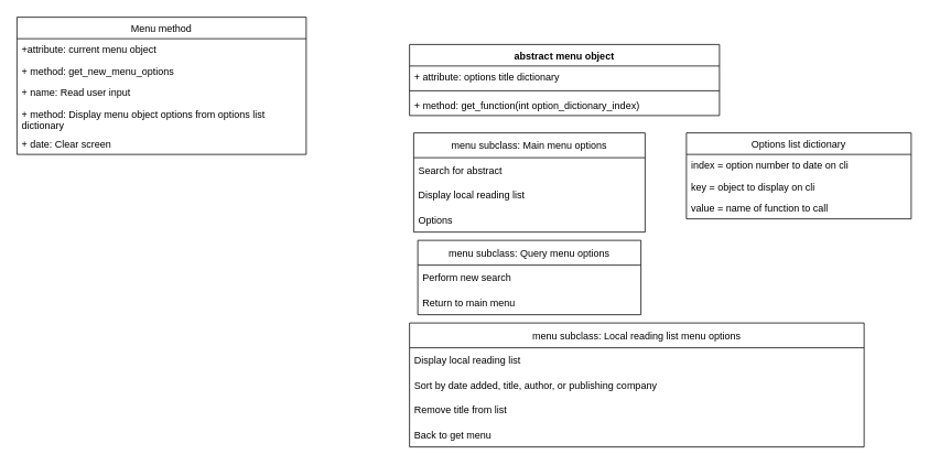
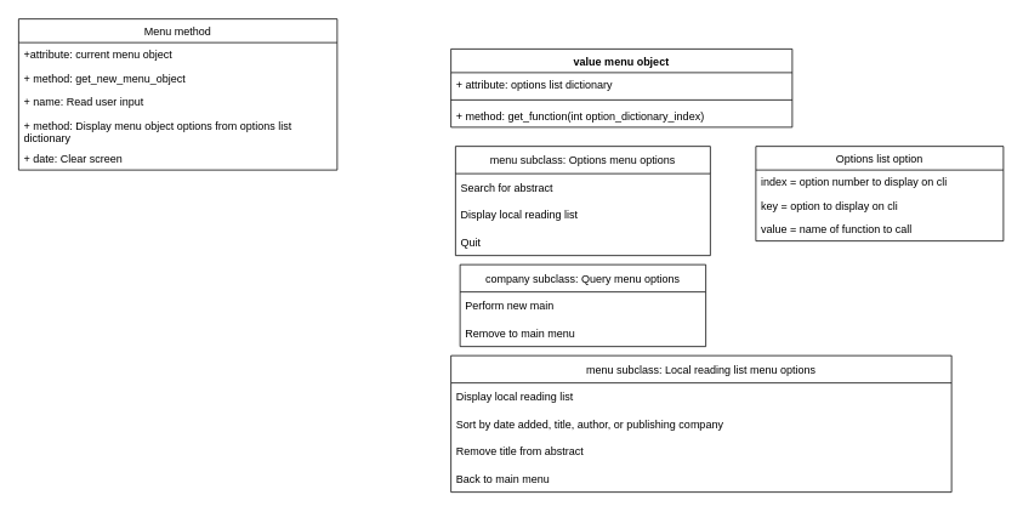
  <mxCell id="0" />
  <mxCell id="1" parent="0" />
- <mxCell id="2" value="menu subclass: Main menu options" style="swimlane;fontStyle=0;childLayout=stackLayout;horizontal=1;startSize=30;horizontalStack=0;resizeParent=1;resizeParentMax=0;resizeLast=0;collapsible=1;marginBottom=0;" parent="1" vertex="1"><mxGeometry x="500" y="160" width="280" height="120" as="geometry" /></mxCell>
+ <mxCell id="2" value="menu subclass: Options menu options" style="swimlane;fontStyle=0;childLayout=stackLayout;horizontal=1;startSize=30;horizontalStack=0;resizeParent=1;resizeParentMax=0;resizeLast=0;collapsible=1;marginBottom=0;" parent="1" vertex="1"><mxGeometry x="500" y="160" width="280" height="120" as="geometry" /></mxCell>
  <mxCell id="3" value="Search for abstract" style="text;strokeColor=none;fillColor=none;align=left;verticalAlign=middle;spacingLeft=4;spacingRight=4;overflow=hidden;points=[[0,0.5],[1,0.5]];portConstraint=eastwest;rotatable=0;" parent="2" vertex="1"><mxGeometry y="30" width="280" height="30" as="geometry" /></mxCell>
  <mxCell id="4" value="Display local reading list" style="text;strokeColor=none;fillColor=none;align=left;verticalAlign=middle;spacingLeft=4;spacingRight=4;overflow=hidden;points=[[0,0.5],[1,0.5]];portConstraint=eastwest;rotatable=0;" parent="2" vertex="1"><mxGeometry y="60" width="280" height="30" as="geometry" /></mxCell>
- <mxCell id="5" value="Options" style="text;strokeColor=none;fillColor=none;align=left;verticalAlign=middle;spacingLeft=4;spacingRight=4;overflow=hidden;points=[[0,0.5],[1,0.5]];portConstraint=eastwest;rotatable=0;" parent="2" vertex="1"><mxGeometry y="90" width="280" height="30" as="geometry" /></mxCell>
- <mxCell id="6" value="menu subclass: Query menu options" style="swimlane;fontStyle=0;childLayout=stackLayout;horizontal=1;startSize=30;horizontalStack=0;resizeParent=1;resizeParentMax=0;resizeLast=0;collapsible=1;marginBottom=0;" parent="1" vertex="1"><mxGeometry x="505" y="290" width="270" height="90" as="geometry" /></mxCell>
- <mxCell id="7" value="Perform new search" style="text;strokeColor=none;fillColor=none;align=left;verticalAlign=middle;spacingLeft=4;spacingRight=4;overflow=hidden;points=[[0,0.5],[1,0.5]];portConstraint=eastwest;rotatable=0;" parent="6" vertex="1"><mxGeometry y="30" width="270" height="30" as="geometry" /></mxCell>
- <mxCell id="8" value="Return to main menu" style="text;strokeColor=none;fillColor=none;align=left;verticalAlign=middle;spacingLeft=4;spacingRight=4;overflow=hidden;points=[[0,0.5],[1,0.5]];portConstraint=eastwest;rotatable=0;" parent="6" vertex="1"><mxGeometry y="60" width="270" height="30" as="geometry" /></mxCell>
+ <mxCell id="5" value="Quit" style="text;strokeColor=none;fillColor=none;align=left;verticalAlign=middle;spacingLeft=4;spacingRight=4;overflow=hidden;points=[[0,0.5],[1,0.5]];portConstraint=eastwest;rotatable=0;" parent="2" vertex="1"><mxGeometry y="90" width="280" height="30" as="geometry" /></mxCell>
+ <mxCell id="6" value="company subclass: Query menu options" style="swimlane;fontStyle=0;childLayout=stackLayout;horizontal=1;startSize=30;horizontalStack=0;resizeParent=1;resizeParentMax=0;resizeLast=0;collapsible=1;marginBottom=0;" parent="1" vertex="1"><mxGeometry x="505" y="290" width="270" height="90" as="geometry" /></mxCell>
+ <mxCell id="7" value="Perform new main" style="text;strokeColor=none;fillColor=none;align=left;verticalAlign=middle;spacingLeft=4;spacingRight=4;overflow=hidden;points=[[0,0.5],[1,0.5]];portConstraint=eastwest;rotatable=0;" parent="6" vertex="1"><mxGeometry y="30" width="270" height="30" as="geometry" /></mxCell>
+ <mxCell id="8" value="Remove to main menu" style="text;strokeColor=none;fillColor=none;align=left;verticalAlign=middle;spacingLeft=4;spacingRight=4;overflow=hidden;points=[[0,0.5],[1,0.5]];portConstraint=eastwest;rotatable=0;" parent="6" vertex="1"><mxGeometry y="60" width="270" height="30" as="geometry" /></mxCell>
  <mxCell id="9" value="menu subclass: Local reading list menu options" style="swimlane;fontStyle=0;childLayout=stackLayout;horizontal=1;startSize=30;horizontalStack=0;resizeParent=1;resizeParentMax=0;resizeLast=0;collapsible=1;marginBottom=0;" parent="1" vertex="1"><mxGeometry x="495" y="390" width="550" height="150" as="geometry" /></mxCell>
  <mxCell id="10" value="Display local reading list" style="text;strokeColor=none;fillColor=none;align=left;verticalAlign=middle;spacingLeft=4;spacingRight=4;overflow=hidden;points=[[0,0.5],[1,0.5]];portConstraint=eastwest;rotatable=0;" parent="9" vertex="1"><mxGeometry y="30" width="550" height="30" as="geometry" /></mxCell>
  <mxCell id="11" value="Sort by date added, title, author, or publishing company" style="text;strokeColor=none;fillColor=none;align=left;verticalAlign=middle;spacingLeft=4;spacingRight=4;overflow=hidden;points=[[0,0.5],[1,0.5]];portConstraint=eastwest;rotatable=0;" parent="9" vertex="1"><mxGeometry y="60" width="550" height="30" as="geometry" /></mxCell>
- <mxCell id="12" value="Remove title from list" style="text;strokeColor=none;fillColor=none;align=left;verticalAlign=middle;spacingLeft=4;spacingRight=4;overflow=hidden;points=[[0,0.5],[1,0.5]];portConstraint=eastwest;rotatable=0;" parent="9" vertex="1"><mxGeometry y="90" width="550" height="30" as="geometry" /></mxCell>
- <mxCell id="13" value="Back to get menu" style="text;strokeColor=none;fillColor=none;align=left;verticalAlign=middle;spacingLeft=4;spacingRight=4;overflow=hidden;points=[[0,0.5],[1,0.5]];portConstraint=eastwest;rotatable=0;" parent="9" vertex="1"><mxGeometry y="120" width="550" height="30" as="geometry" /></mxCell>
+ <mxCell id="12" value="Remove title from abstract" style="text;strokeColor=none;fillColor=none;align=left;verticalAlign=middle;spacingLeft=4;spacingRight=4;overflow=hidden;points=[[0,0.5],[1,0.5]];portConstraint=eastwest;rotatable=0;" parent="9" vertex="1"><mxGeometry y="90" width="550" height="30" as="geometry" /></mxCell>
+ <mxCell id="13" value="Back to main menu" style="text;strokeColor=none;fillColor=none;align=left;verticalAlign=middle;spacingLeft=4;spacingRight=4;overflow=hidden;points=[[0,0.5],[1,0.5]];portConstraint=eastwest;rotatable=0;" parent="9" vertex="1"><mxGeometry y="120" width="550" height="30" as="geometry" /></mxCell>
  <mxCell id="14" value="Menu method" style="swimlane;fontStyle=0;childLayout=stackLayout;horizontal=1;startSize=26;fillColor=none;horizontalStack=0;resizeParent=1;resizeParentMax=0;resizeLast=0;collapsible=1;marginBottom=0;" parent="1" vertex="1"><mxGeometry x="20" y="20" width="350" height="166" as="geometry" /></mxCell>
  <mxCell id="15" value="+attribute: current menu object" style="text;strokeColor=none;fillColor=none;align=left;verticalAlign=top;spacingLeft=4;spacingRight=4;overflow=hidden;rotatable=0;points=[[0,0.5],[1,0.5]];portConstraint=eastwest;" parent="14" vertex="1"><mxGeometry y="26" width="350" height="26" as="geometry" /></mxCell>
- <mxCell id="16" value="+ method: get_new_menu_options" style="text;strokeColor=none;fillColor=none;align=left;verticalAlign=top;spacingLeft=4;spacingRight=4;overflow=hidden;rotatable=0;points=[[0,0.5],[1,0.5]];portConstraint=eastwest;" parent="14" vertex="1"><mxGeometry y="52" width="350" height="26" as="geometry" /></mxCell>
+ <mxCell id="16" value="+ method: get_new_menu_object" style="text;strokeColor=none;fillColor=none;align=left;verticalAlign=top;spacingLeft=4;spacingRight=4;overflow=hidden;rotatable=0;points=[[0,0.5],[1,0.5]];portConstraint=eastwest;" parent="14" vertex="1"><mxGeometry y="52" width="350" height="26" as="geometry" /></mxCell>
  <mxCell id="17" value="+ name: Read user input" style="text;strokeColor=none;fillColor=none;align=left;verticalAlign=top;spacingLeft=4;spacingRight=4;overflow=hidden;rotatable=0;points=[[0,0.5],[1,0.5]];portConstraint=eastwest;" parent="14" vertex="1"><mxGeometry y="78" width="350" height="26" as="geometry" /></mxCell>
  <mxCell id="18" value="+ method: Display menu object options from options list dictionary&#10;" style="text;strokeColor=none;fillColor=none;align=left;verticalAlign=top;spacingLeft=4;spacingRight=4;overflow=hidden;rotatable=0;points=[[0,0.5],[1,0.5]];portConstraint=eastwest;whiteSpace=wrap;" parent="14" vertex="1"><mxGeometry y="104" width="350" height="36" as="geometry" /></mxCell>
  <mxCell id="19" value="+ date: Clear screen" style="text;strokeColor=none;fillColor=none;align=left;verticalAlign=top;spacingLeft=4;spacingRight=4;overflow=hidden;rotatable=0;points=[[0,0.5],[1,0.5]];portConstraint=eastwest;" parent="14" vertex="1"><mxGeometry y="140" width="350" height="26" as="geometry" /></mxCell>
- <mxCell id="20" value="abstract menu object" style="swimlane;fontStyle=1;align=center;verticalAlign=top;childLayout=stackLayout;horizontal=1;startSize=26;horizontalStack=0;resizeParent=1;resizeParentMax=0;resizeLast=0;collapsible=1;marginBottom=0;" parent="1" vertex="1"><mxGeometry x="495" y="53" width="375" height="86" as="geometry" /></mxCell>
- <mxCell id="21" value="+ attribute: options title dictionary&#10;" style="text;strokeColor=none;fillColor=none;align=left;verticalAlign=top;spacingLeft=4;spacingRight=4;overflow=hidden;rotatable=0;points=[[0,0.5],[1,0.5]];portConstraint=eastwest;" parent="20" vertex="1"><mxGeometry y="26" width="375" height="26" as="geometry" /></mxCell>
+ <mxCell id="20" value="value menu object" style="swimlane;fontStyle=1;align=center;verticalAlign=top;childLayout=stackLayout;horizontal=1;startSize=26;horizontalStack=0;resizeParent=1;resizeParentMax=0;resizeLast=0;collapsible=1;marginBottom=0;" parent="1" vertex="1"><mxGeometry x="495" y="53" width="375" height="86" as="geometry" /></mxCell>
+ <mxCell id="21" value="+ attribute: options list dictionary&#10;" style="text;strokeColor=none;fillColor=none;align=left;verticalAlign=top;spacingLeft=4;spacingRight=4;overflow=hidden;rotatable=0;points=[[0,0.5],[1,0.5]];portConstraint=eastwest;" parent="20" vertex="1"><mxGeometry y="26" width="375" height="26" as="geometry" /></mxCell>
  <mxCell id="22" value="" style="line;strokeWidth=1;fillColor=none;align=left;verticalAlign=middle;spacingTop=-1;spacingLeft=3;spacingRight=3;rotatable=0;labelPosition=right;points=[];portConstraint=eastwest;" parent="20" vertex="1"><mxGeometry y="52" width="375" height="8" as="geometry" /></mxCell>
  <mxCell id="23" value="+ method: get_function(int option_dictionary_index)" style="text;strokeColor=none;fillColor=none;align=left;verticalAlign=top;spacingLeft=4;spacingRight=4;overflow=hidden;rotatable=0;points=[[0,0.5],[1,0.5]];portConstraint=eastwest;" parent="20" vertex="1"><mxGeometry y="60" width="375" height="26" as="geometry" /></mxCell>
- <mxCell id="24" value="Options list dictionary" style="swimlane;fontStyle=0;childLayout=stackLayout;horizontal=1;startSize=26;fillColor=none;horizontalStack=0;resizeParent=1;resizeParentMax=0;resizeLast=0;collapsible=1;marginBottom=0;" parent="1" vertex="1"><mxGeometry x="830" y="160" width="272" height="104" as="geometry"><mxRectangle x="-130" y="530" width="150" height="26" as="alternateBounds" /></mxGeometry></mxCell>
- <mxCell id="25" value="index = option number to date on cli" style="text;strokeColor=none;fillColor=none;align=left;verticalAlign=top;spacingLeft=4;spacingRight=4;overflow=hidden;rotatable=0;points=[[0,0.5],[1,0.5]];portConstraint=eastwest;" parent="24" vertex="1"><mxGeometry y="26" width="272" height="26" as="geometry" /></mxCell>
- <mxCell id="26" value="key = object to display on cli" style="text;strokeColor=none;fillColor=none;align=left;verticalAlign=top;spacingLeft=4;spacingRight=4;overflow=hidden;rotatable=0;points=[[0,0.5],[1,0.5]];portConstraint=eastwest;" parent="24" vertex="1"><mxGeometry y="52" width="272" height="26" as="geometry" /></mxCell>
+ <mxCell id="24" value="Options list option" style="swimlane;fontStyle=0;childLayout=stackLayout;horizontal=1;startSize=26;fillColor=none;horizontalStack=0;resizeParent=1;resizeParentMax=0;resizeLast=0;collapsible=1;marginBottom=0;" parent="1" vertex="1"><mxGeometry x="830" y="160" width="272" height="104" as="geometry"><mxRectangle x="-130" y="530" width="150" height="26" as="alternateBounds" /></mxGeometry></mxCell>
+ <mxCell id="25" value="index = option number to display on cli" style="text;strokeColor=none;fillColor=none;align=left;verticalAlign=top;spacingLeft=4;spacingRight=4;overflow=hidden;rotatable=0;points=[[0,0.5],[1,0.5]];portConstraint=eastwest;" parent="24" vertex="1"><mxGeometry y="26" width="272" height="26" as="geometry" /></mxCell>
+ <mxCell id="26" value="key = option to display on cli" style="text;strokeColor=none;fillColor=none;align=left;verticalAlign=top;spacingLeft=4;spacingRight=4;overflow=hidden;rotatable=0;points=[[0,0.5],[1,0.5]];portConstraint=eastwest;" parent="24" vertex="1"><mxGeometry y="52" width="272" height="26" as="geometry" /></mxCell>
  <mxCell id="27" value="value = name of function to call" style="text;strokeColor=none;fillColor=none;align=left;verticalAlign=top;spacingLeft=4;spacingRight=4;overflow=hidden;rotatable=0;points=[[0,0.5],[1,0.5]];portConstraint=eastwest;" parent="24" vertex="1"><mxGeometry y="78" width="272" height="26" as="geometry" /></mxCell>
